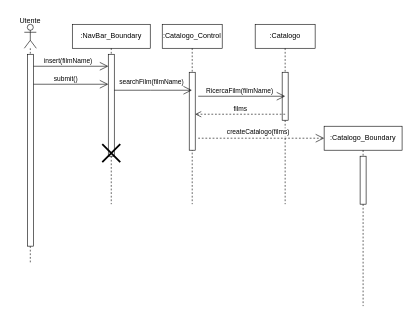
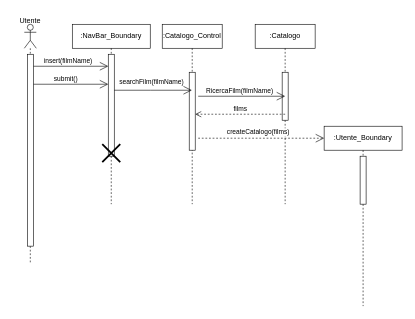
  <mxCell id="0" />
  <mxCell id="1" parent="0" />
  <mxCell id="2" value=":NavBar_Boundary" style="shape=umlLifeline;perimeter=lifelinePerimeter;whiteSpace=wrap;html=1;container=1;dropTarget=0;collapsible=0;recursiveResize=0;outlineConnect=0;portConstraint=eastwest;newEdgeStyle={&quot;curved&quot;:0,&quot;rounded&quot;:0};" parent="1" vertex="1"><mxGeometry x="120" y="40" width="130" height="300" as="geometry" /></mxCell>
  <mxCell id="3" value="" style="html=1;points=[[0,0,0,0,5],[0,1,0,0,-5],[1,0,0,0,5],[1,1,0,0,-5]];perimeter=orthogonalPerimeter;outlineConnect=0;targetShapes=umlLifeline;portConstraint=eastwest;newEdgeStyle={&quot;curved&quot;:0,&quot;rounded&quot;:0};" parent="2" vertex="1"><mxGeometry x="60" y="50" width="10" height="170" as="geometry" /></mxCell>
  <mxCell id="4" value="" style="shape=umlDestroy;whiteSpace=wrap;html=1;strokeWidth=3;targetShapes=umlLifeline;" parent="2" vertex="1"><mxGeometry x="50" y="200" width="30" height="30" as="geometry" /></mxCell>
  <mxCell id="5" value="" style="endArrow=open;endFill=1;endSize=12;html=1;rounded=0;" parent="1" edge="1"><mxGeometry width="160" relative="1" as="geometry"><mxPoint x="55" y="110" as="sourcePoint" /><mxPoint x="180" y="110" as="targetPoint" /></mxGeometry></mxCell>
  <mxCell id="6" value="insert(filmName)" style="edgeLabel;html=1;align=center;verticalAlign=middle;resizable=0;points=[];" parent="5" vertex="1" connectable="0"><mxGeometry x="0.03" y="-4" relative="1" as="geometry"><mxPoint x="-7" y="-14" as="offset" /></mxGeometry></mxCell>
  <mxCell id="7" value="" style="endArrow=open;endFill=1;endSize=12;html=1;rounded=0;" parent="1" source="23" edge="1"><mxGeometry width="160" relative="1" as="geometry"><mxPoint x="70" y="140" as="sourcePoint" /><mxPoint x="180" y="140" as="targetPoint" /></mxGeometry></mxCell>
  <mxCell id="8" value="submit()" style="edgeLabel;html=1;align=center;verticalAlign=middle;resizable=0;points=[];" parent="7" vertex="1" connectable="0"><mxGeometry x="-0.551" y="4" relative="1" as="geometry"><mxPoint x="25" y="-6" as="offset" /></mxGeometry></mxCell>
  <mxCell id="9" value=":Catalogo_Control" style="shape=umlLifeline;perimeter=lifelinePerimeter;whiteSpace=wrap;html=1;container=1;dropTarget=0;collapsible=0;recursiveResize=0;outlineConnect=0;portConstraint=eastwest;newEdgeStyle={&quot;curved&quot;:0,&quot;rounded&quot;:0};" parent="1" vertex="1"><mxGeometry x="270" y="40" width="100" height="300" as="geometry" /></mxCell>
  <mxCell id="10" value="" style="html=1;points=[[0,0,0,0,5],[0,1,0,0,-5],[1,0,0,0,5],[1,1,0,0,-5]];perimeter=orthogonalPerimeter;outlineConnect=0;targetShapes=umlLifeline;portConstraint=eastwest;newEdgeStyle={&quot;curved&quot;:0,&quot;rounded&quot;:0};" parent="9" vertex="1"><mxGeometry x="45" y="80" width="10" height="130" as="geometry" /></mxCell>
  <mxCell id="11" value=":Catalogo" style="shape=umlLifeline;perimeter=lifelinePerimeter;whiteSpace=wrap;html=1;container=1;dropTarget=0;collapsible=0;recursiveResize=0;outlineConnect=0;portConstraint=eastwest;newEdgeStyle={&quot;curved&quot;:0,&quot;rounded&quot;:0};" parent="1" vertex="1"><mxGeometry x="425" y="40" width="100" height="300" as="geometry" /></mxCell>
  <mxCell id="12" value="" style="html=1;points=[[0,0,0,0,5],[0,1,0,0,-5],[1,0,0,0,5],[1,1,0,0,-5]];perimeter=orthogonalPerimeter;outlineConnect=0;targetShapes=umlLifeline;portConstraint=eastwest;newEdgeStyle={&quot;curved&quot;:0,&quot;rounded&quot;:0};" parent="11" vertex="1"><mxGeometry x="45" y="80" width="10" height="80" as="geometry" /></mxCell>
- <mxCell id="13" value=":Catalogo_Boundary" style="shape=umlLifeline;perimeter=lifelinePerimeter;whiteSpace=wrap;html=1;container=1;dropTarget=0;collapsible=0;recursiveResize=0;outlineConnect=0;portConstraint=eastwest;newEdgeStyle={&quot;curved&quot;:0,&quot;rounded&quot;:0};" parent="1" vertex="1"><mxGeometry x="540" y="210" width="130" height="300" as="geometry" /></mxCell>
+ <mxCell id="13" value=":Utente_Boundary" style="shape=umlLifeline;perimeter=lifelinePerimeter;whiteSpace=wrap;html=1;container=1;dropTarget=0;collapsible=0;recursiveResize=0;outlineConnect=0;portConstraint=eastwest;newEdgeStyle={&quot;curved&quot;:0,&quot;rounded&quot;:0};" parent="1" vertex="1"><mxGeometry x="540" y="210" width="130" height="300" as="geometry" /></mxCell>
  <mxCell id="14" value="" style="html=1;points=[[0,0,0,0,5],[0,1,0,0,-5],[1,0,0,0,5],[1,1,0,0,-5]];perimeter=orthogonalPerimeter;outlineConnect=0;targetShapes=umlLifeline;portConstraint=eastwest;newEdgeStyle={&quot;curved&quot;:0,&quot;rounded&quot;:0};" parent="13" vertex="1"><mxGeometry x="60" y="50" width="10" height="80" as="geometry" /></mxCell>
  <mxCell id="15" value="" style="endArrow=open;endFill=1;endSize=12;html=1;rounded=0;" parent="1" source="3" target="9" edge="1"><mxGeometry width="160" relative="1" as="geometry"><mxPoint x="340" y="180" as="sourcePoint" /><mxPoint x="500" y="180" as="targetPoint" /><Array as="points"><mxPoint x="250" y="150" /></Array></mxGeometry></mxCell>
  <mxCell id="16" value="searchFilm(filmName)" style="edgeLabel;html=1;align=center;verticalAlign=middle;resizable=0;points=[];" parent="15" vertex="1" connectable="0"><mxGeometry x="-0.088" y="-1" relative="1" as="geometry"><mxPoint x="2" y="-16" as="offset" /></mxGeometry></mxCell>
  <mxCell id="17" value="" style="endArrow=open;endFill=1;endSize=12;html=1;rounded=0;" parent="1" edge="1"><mxGeometry width="160" relative="1" as="geometry"><mxPoint x="330" y="160" as="sourcePoint" /><mxPoint x="475" y="160" as="targetPoint" /></mxGeometry></mxCell>
  <mxCell id="18" value="RicercaFilm(filmName)" style="edgeLabel;html=1;align=center;verticalAlign=middle;resizable=0;points=[];" parent="17" vertex="1" connectable="0"><mxGeometry x="-0.061" y="4" relative="1" as="geometry"><mxPoint y="-6" as="offset" /></mxGeometry></mxCell>
  <mxCell id="19" value="films" style="html=1;verticalAlign=bottom;endArrow=open;dashed=1;endSize=8;curved=0;rounded=0;" parent="1" target="10" edge="1"><mxGeometry relative="1" as="geometry"><mxPoint x="475" y="190" as="sourcePoint" /><mxPoint x="330" y="190" as="targetPoint" /></mxGeometry></mxCell>
  <mxCell id="20" value="createCatalogo(films)" style="endArrow=open;endSize=12;dashed=1;html=1;rounded=0;" parent="1" edge="1"><mxGeometry x="-0.048" y="10" width="160" relative="1" as="geometry"><mxPoint x="330" y="230" as="sourcePoint" /><mxPoint x="540" y="230" as="targetPoint" /><mxPoint as="offset" /></mxGeometry></mxCell>
  <mxCell id="21" value="Utente" style="text;html=1;align=center;verticalAlign=middle;whiteSpace=wrap;rounded=0;" parent="1" vertex="1"><mxGeometry x="20" y="20" width="60" height="30" as="geometry" /></mxCell>
  <mxCell id="22" value="" style="shape=umlLifeline;perimeter=lifelinePerimeter;whiteSpace=wrap;html=1;container=1;dropTarget=0;collapsible=0;recursiveResize=0;outlineConnect=0;portConstraint=eastwest;newEdgeStyle={&quot;curved&quot;:0,&quot;rounded&quot;:0};participant=umlActor;" parent="1" vertex="1"><mxGeometry x="40" y="40" width="20" height="400" as="geometry" /></mxCell>
  <mxCell id="23" value="" style="html=1;points=[[0,0,0,0,5],[0,1,0,0,-5],[1,0,0,0,5],[1,1,0,0,-5]];perimeter=orthogonalPerimeter;outlineConnect=0;targetShapes=umlLifeline;portConstraint=eastwest;newEdgeStyle={&quot;curved&quot;:0,&quot;rounded&quot;:0};" parent="22" vertex="1"><mxGeometry x="5" y="50" width="10" height="320" as="geometry" /></mxCell>
